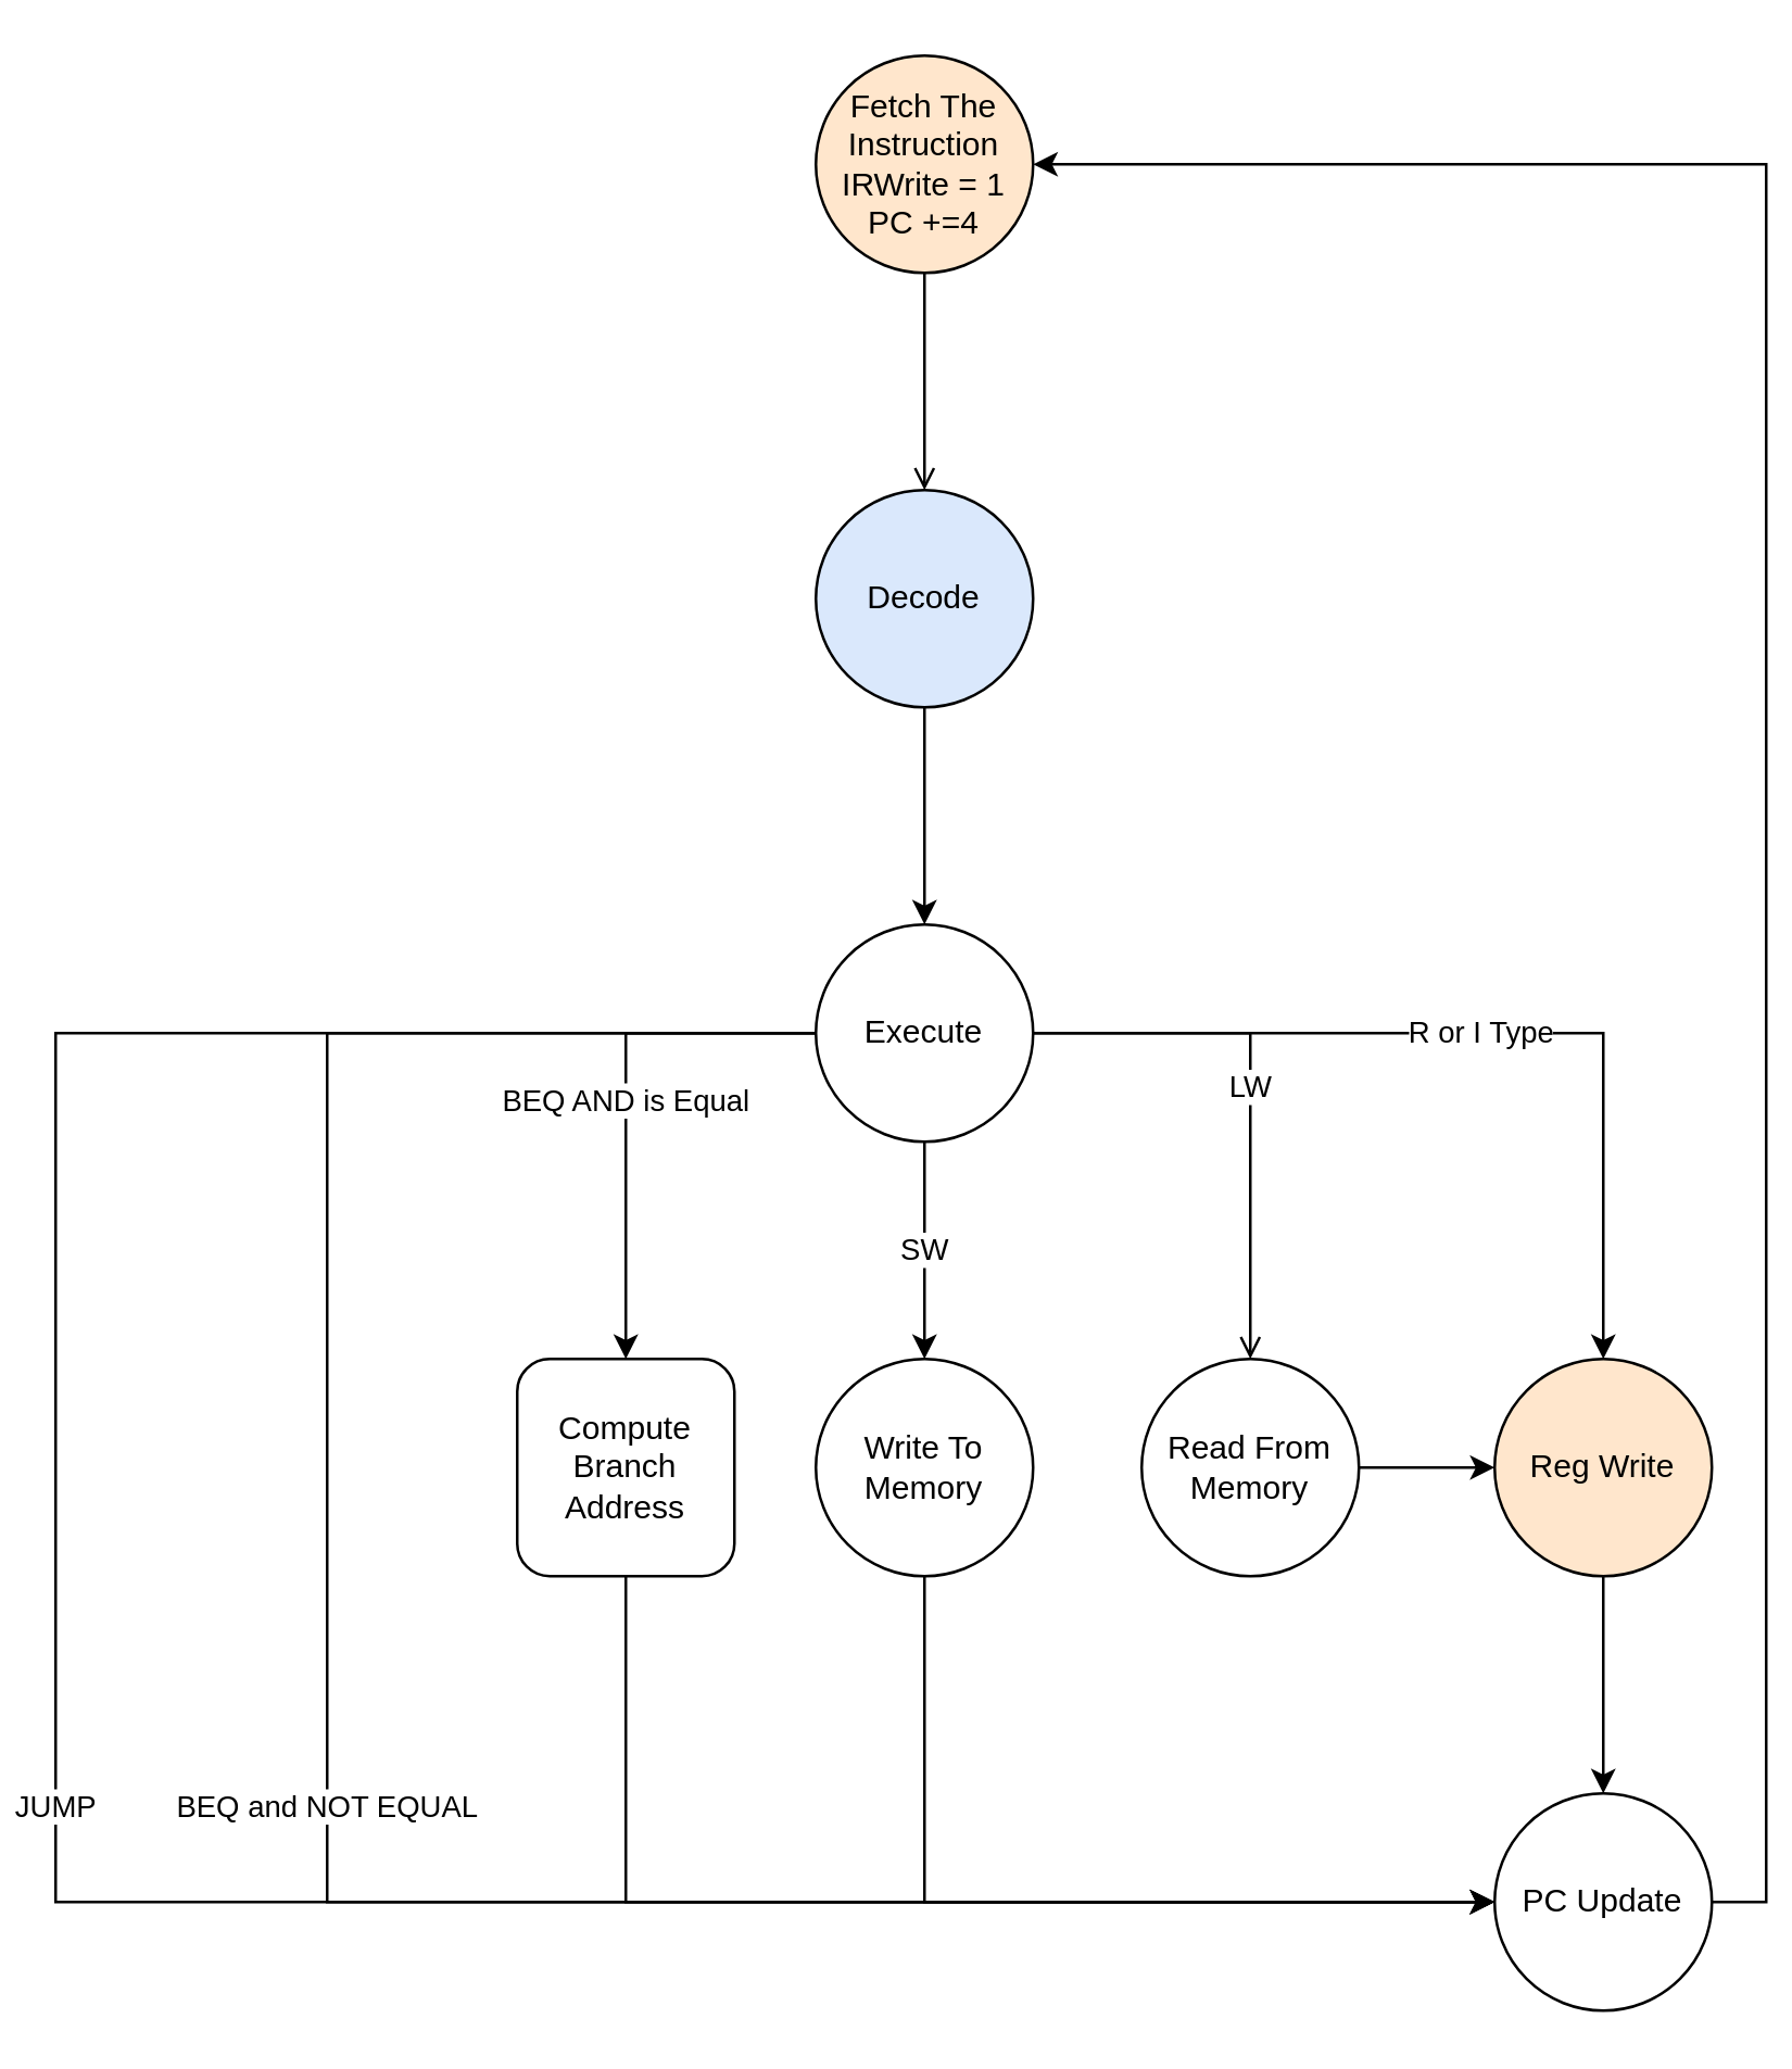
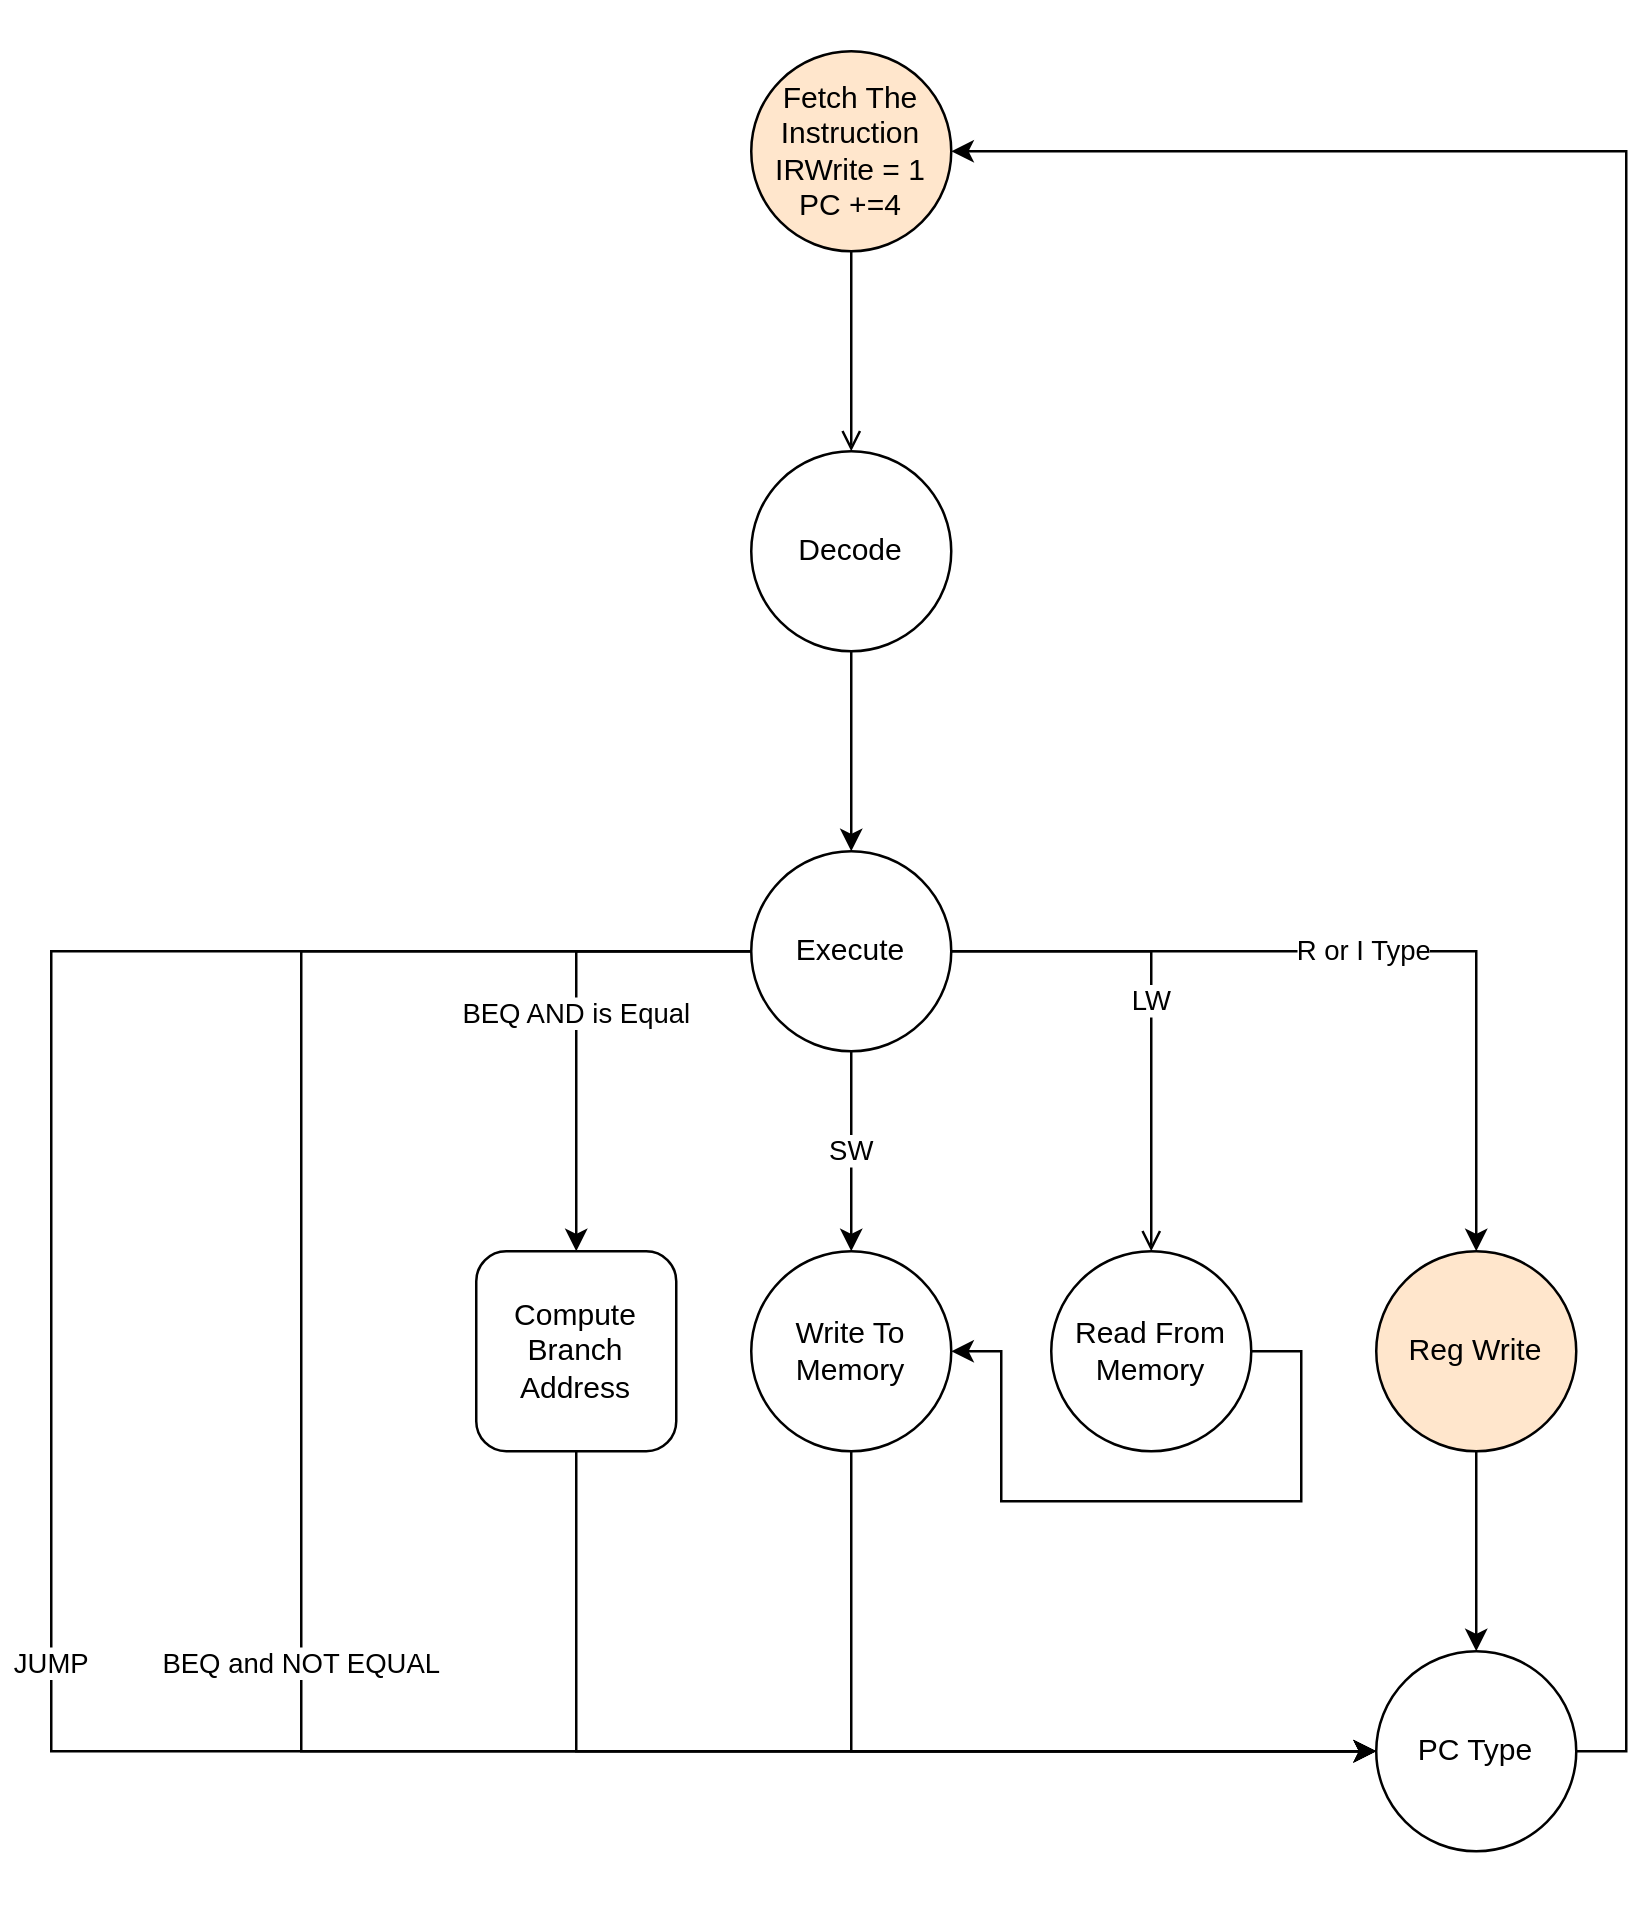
  <mxCell id="0" />
  <mxCell id="1" parent="0" />
  <mxCell id="2" value="" style="edgeStyle=orthogonalEdgeStyle;rounded=0;orthogonalLoop=1;jettySize=auto;html=1;endArrow=open;" edge="1" parent="1" source="3" target="5"><mxGeometry relative="1" as="geometry" /></mxCell>
  <mxCell id="3" value="Fetch The Instruction&lt;br&gt;IRWrite = 1&lt;br&gt;PC +=4" style="ellipse;whiteSpace=wrap;html=1;aspect=fixed;fillColor=#ffe6cc;" vertex="1" parent="1"><mxGeometry x="300" y="20" width="80" height="80" as="geometry" /></mxCell>
  <mxCell id="4" value="" style="edgeStyle=orthogonalEdgeStyle;rounded=0;orthogonalLoop=1;jettySize=auto;html=1;" edge="1" parent="1" source="5" target="12"><mxGeometry relative="1" as="geometry" /></mxCell>
- <mxCell id="5" value="Decode" style="ellipse;whiteSpace=wrap;html=1;aspect=fixed;fillColor=#dae8fc;" vertex="1" parent="1"><mxGeometry x="300" y="180" width="80" height="80" as="geometry" /></mxCell>
+ <mxCell id="5" value="Decode" style="ellipse;whiteSpace=wrap;html=1;aspect=fixed;" vertex="1" parent="1"><mxGeometry x="300" y="180" width="80" height="80" as="geometry" /></mxCell>
  <mxCell id="6" value="BEQ AND is Equal" style="edgeStyle=orthogonalEdgeStyle;rounded=0;orthogonalLoop=1;jettySize=auto;html=1;" edge="1" parent="1" source="12" target="14"><mxGeometry relative="1" as="geometry" /></mxCell>
  <mxCell id="7" value="R or I Type" style="edgeStyle=orthogonalEdgeStyle;rounded=0;orthogonalLoop=1;jettySize=auto;html=1;" edge="1" parent="1" source="12" target="16"><mxGeometry relative="1" as="geometry" /></mxCell>
  <mxCell id="8" value="LW&lt;br&gt;" style="edgeStyle=orthogonalEdgeStyle;rounded=0;orthogonalLoop=1;jettySize=auto;html=1;endArrow=open;" edge="1" parent="1" source="12" target="18"><mxGeometry relative="1" as="geometry" /></mxCell>
  <mxCell id="9" value="SW" style="edgeStyle=orthogonalEdgeStyle;rounded=0;orthogonalLoop=1;jettySize=auto;html=1;" edge="1" parent="1" source="12" target="20"><mxGeometry relative="1" as="geometry" /></mxCell>
  <mxCell id="10" value="BEQ and NOT EQUAL" style="edgeStyle=orthogonalEdgeStyle;rounded=0;orthogonalLoop=1;jettySize=auto;html=1;exitX=0;exitY=0.5;exitDx=0;exitDy=0;entryX=0;entryY=0.5;entryDx=0;entryDy=0;" edge="1" parent="1" source="12" target="22"><mxGeometry relative="1" as="geometry"><mxPoint x="100" y="690" as="targetPoint" /><Array as="points"><mxPoint x="120" y="380" /><mxPoint x="120" y="700" /></Array></mxGeometry></mxCell>
  <mxCell id="11" value="JUMP" style="edgeStyle=orthogonalEdgeStyle;rounded=0;orthogonalLoop=1;jettySize=auto;html=1;exitX=0;exitY=0.5;exitDx=0;exitDy=0;entryX=0;entryY=0.5;entryDx=0;entryDy=0;" edge="1" parent="1" source="12" target="22"><mxGeometry relative="1" as="geometry"><mxPoint x="10" y="710" as="targetPoint" /><Array as="points"><mxPoint x="20" y="380" /><mxPoint x="20" y="700" /></Array></mxGeometry></mxCell>
  <mxCell id="12" value="Execute" style="ellipse;whiteSpace=wrap;html=1;aspect=fixed;" vertex="1" parent="1"><mxGeometry x="300" y="340" width="80" height="80" as="geometry" /></mxCell>
  <mxCell id="13" style="edgeStyle=orthogonalEdgeStyle;rounded=0;orthogonalLoop=1;jettySize=auto;html=1;exitX=0.5;exitY=1;exitDx=0;exitDy=0;entryX=0;entryY=0.5;entryDx=0;entryDy=0;" edge="1" parent="1" source="14" target="22"><mxGeometry relative="1" as="geometry" /></mxCell>
  <mxCell id="14" value="Compute Branch Address" style="whiteSpace=wrap;html=1;aspect=fixed;rounded=1;" vertex="1" parent="1"><mxGeometry x="190" y="500" width="80" height="80" as="geometry" /></mxCell>
  <mxCell id="15" value="" style="edgeStyle=orthogonalEdgeStyle;rounded=0;orthogonalLoop=1;jettySize=auto;html=1;" edge="1" parent="1" source="16" target="22"><mxGeometry relative="1" as="geometry" /></mxCell>
  <mxCell id="16" value="Reg Write" style="ellipse;whiteSpace=wrap;html=1;aspect=fixed;fillColor=#ffe6cc;" vertex="1" parent="1"><mxGeometry x="550" y="500" width="80" height="80" as="geometry" /></mxCell>
- <mxCell id="17" style="edgeStyle=orthogonalEdgeStyle;rounded=0;orthogonalLoop=1;jettySize=auto;html=1;exitX=1;exitY=0.5;exitDx=0;exitDy=0;entryX=0;entryY=0.5;entryDx=0;entryDy=0;" edge="1" parent="1" source="18" target="16"><mxGeometry relative="1" as="geometry" /></mxCell>
+ <mxCell id="17" style="edgeStyle=orthogonalEdgeStyle;rounded=0;orthogonalLoop=1;jettySize=auto;html=1;exitX=1;exitY=0.5;exitDx=0;exitDy=0;" edge="1" parent="1" source="18" target="20"><mxGeometry relative="1" as="geometry" /></mxCell>
  <mxCell id="18" value="Read From Memory" style="ellipse;whiteSpace=wrap;html=1;aspect=fixed;" vertex="1" parent="1"><mxGeometry x="420" y="500" width="80" height="80" as="geometry" /></mxCell>
  <mxCell id="19" style="edgeStyle=orthogonalEdgeStyle;rounded=0;orthogonalLoop=1;jettySize=auto;html=1;exitX=0.5;exitY=1;exitDx=0;exitDy=0;entryX=0;entryY=0.5;entryDx=0;entryDy=0;" edge="1" parent="1" source="20" target="22"><mxGeometry relative="1" as="geometry" /></mxCell>
  <mxCell id="20" value="Write To Memory" style="ellipse;whiteSpace=wrap;html=1;aspect=fixed;" vertex="1" parent="1"><mxGeometry x="300" y="500" width="80" height="80" as="geometry" /></mxCell>
  <mxCell id="21" style="edgeStyle=orthogonalEdgeStyle;rounded=0;orthogonalLoop=1;jettySize=auto;html=1;exitX=1;exitY=0.5;exitDx=0;exitDy=0;entryX=1;entryY=0.5;entryDx=0;entryDy=0;" edge="1" parent="1" source="22" target="3"><mxGeometry relative="1" as="geometry"><mxPoint x="670" y="45.42" as="targetPoint" /></mxGeometry></mxCell>
- <mxCell id="22" value="PC Update" style="ellipse;whiteSpace=wrap;html=1;aspect=fixed;" vertex="1" parent="1"><mxGeometry x="550" y="660" width="80" height="80" as="geometry" /></mxCell>
+ <mxCell id="22" value="PC Type" style="ellipse;whiteSpace=wrap;html=1;aspect=fixed;" vertex="1" parent="1"><mxGeometry x="550" y="660" width="80" height="80" as="geometry" /></mxCell>
